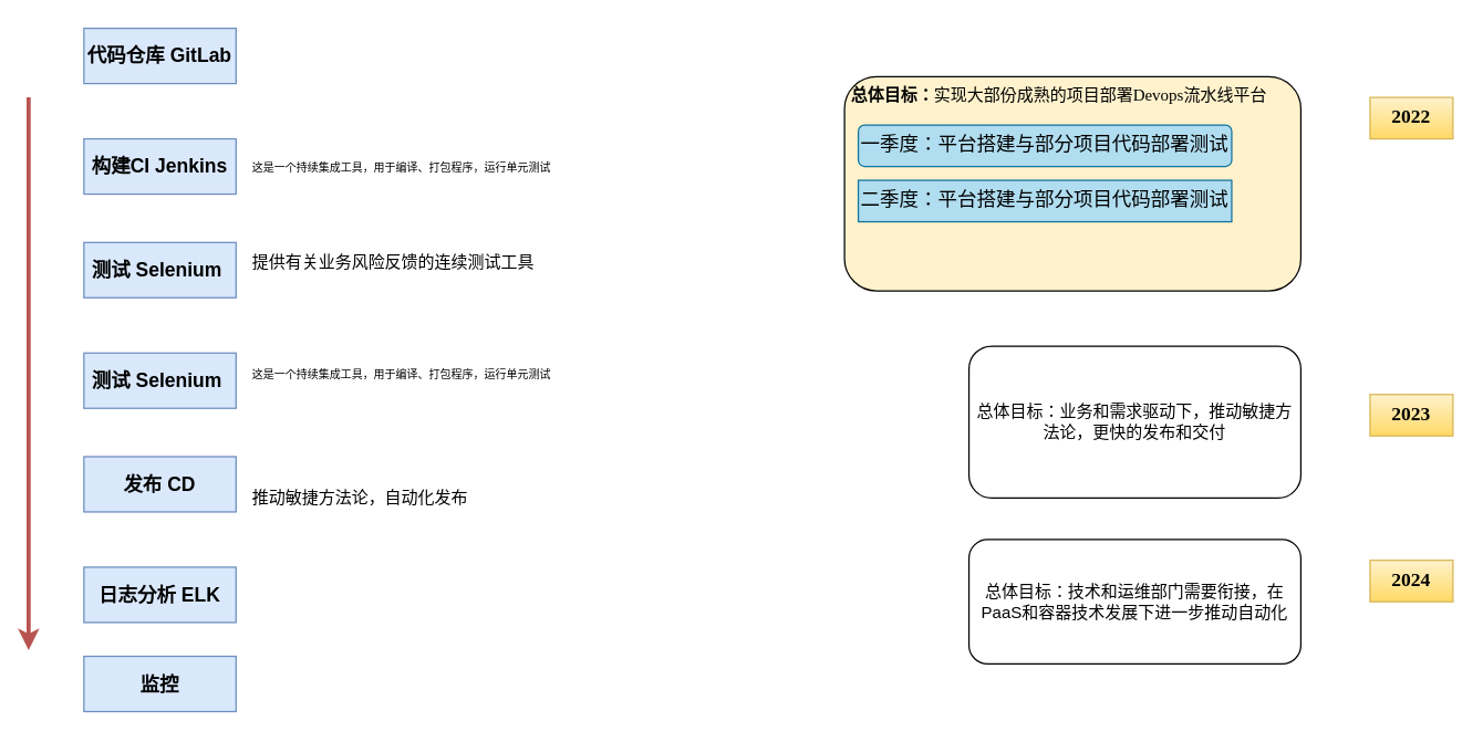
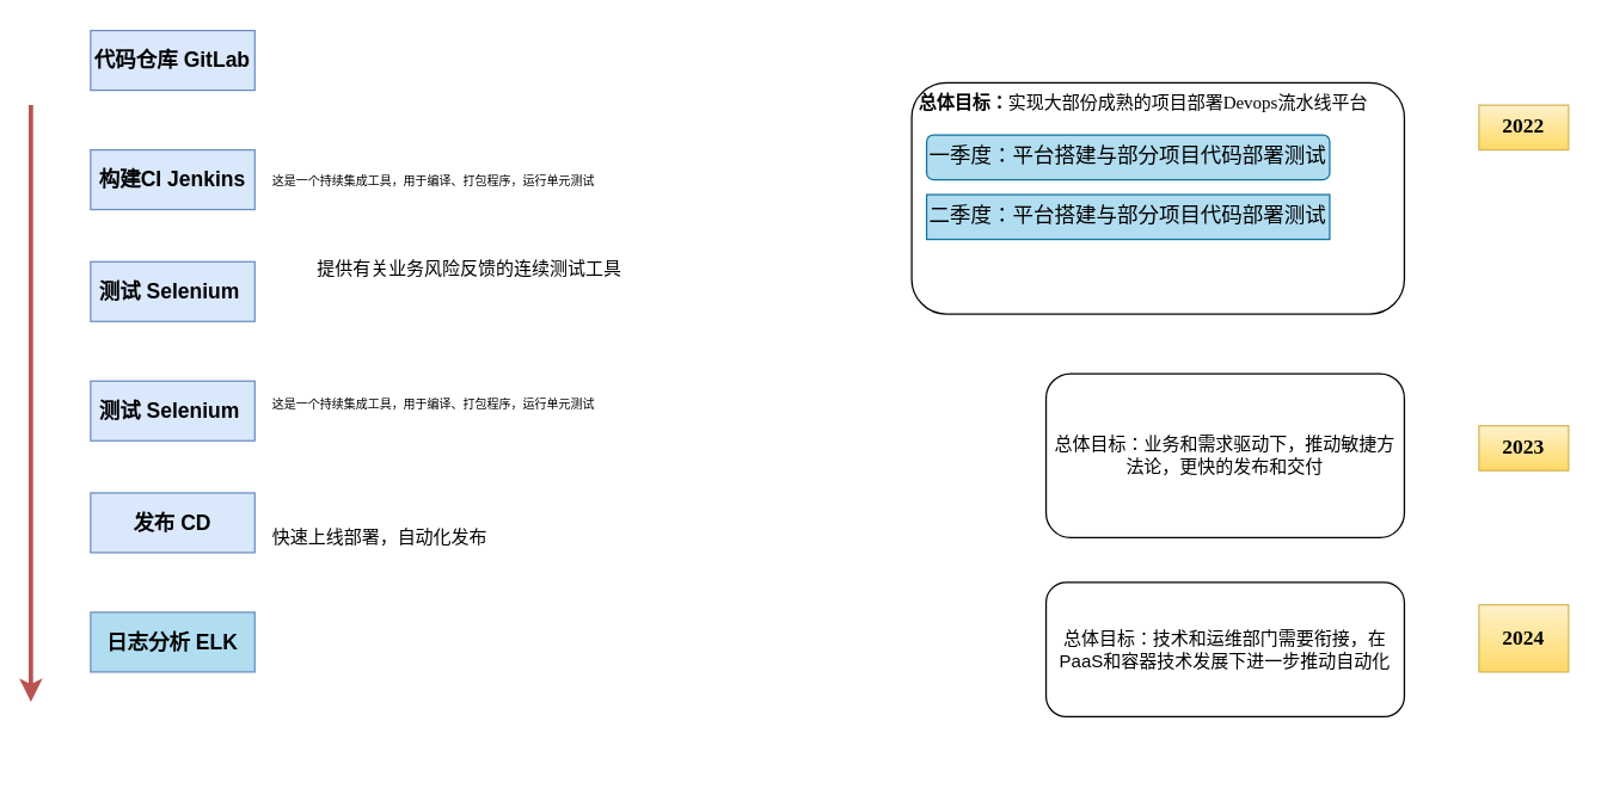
  <mxCell id="0" />
  <mxCell id="1" parent="0" />
  <mxCell id="2" value="&lt;font style=&quot;font-size: 14px&quot;&gt;&lt;b&gt;代码仓库 GitLab&lt;/b&gt;&lt;/font&gt;" style="rounded=0;whiteSpace=wrap;html=1;fillColor=#dae8fc;strokeColor=#6c8ebf;" vertex="1" parent="1"><mxGeometry x="60" y="20" width="110" height="40" as="geometry" /></mxCell>
  <mxCell id="3" value="&lt;b&gt;&lt;font style=&quot;font-size: 14px&quot;&gt;构建CI Jenkins&lt;/font&gt;&lt;/b&gt;" style="rounded=0;whiteSpace=wrap;html=1;fillColor=#dae8fc;strokeColor=#6c8ebf;" vertex="1" parent="1"><mxGeometry x="60" y="100" width="110" height="40" as="geometry" /></mxCell>
  <mxCell id="4" value="&lt;b&gt;&lt;font style=&quot;font-size: 14px&quot;&gt;发布 CD&lt;/font&gt;&lt;/b&gt;" style="rounded=0;whiteSpace=wrap;html=1;fillColor=#dae8fc;strokeColor=#6c8ebf;" vertex="1" parent="1"><mxGeometry x="60" y="330" width="110" height="40" as="geometry" /></mxCell>
  <mxCell id="5" value="" style="endArrow=classic;html=1;rounded=0;fillColor=#f8cecc;strokeColor=#b85450;strokeWidth=3;" edge="1" parent="1"><mxGeometry width="50" height="50" relative="1" as="geometry"><mxPoint x="20" y="70" as="sourcePoint" /><mxPoint x="20" y="470" as="targetPoint" /></mxGeometry></mxCell>
  <mxCell id="6" value="&lt;span style=&quot;font-family: &amp;#34;verdana&amp;#34; , &amp;#34;arial&amp;#34; , &amp;#34;helvetica&amp;#34; , sans-serif ; text-indent: 5px ; background-color: rgb(255 , 255 , 255)&quot;&gt;&lt;font style=&quot;font-size: 8px&quot;&gt;这是一个持续集成工具，用于编译、打包程序，运行单元测试&lt;/font&gt;&lt;/span&gt;" style="text;html=1;strokeColor=none;fillColor=none;align=left;verticalAlign=middle;whiteSpace=wrap;rounded=0;" vertex="1" parent="1"><mxGeometry x="180" y="105" width="220" height="30" as="geometry" /></mxCell>
- <mxCell id="7" value="&lt;span style=&quot;font-family: &amp;#34;verdana&amp;#34; , &amp;#34;arial&amp;#34; , &amp;#34;helvetica&amp;#34; , sans-serif ; text-indent: 5px ; background-color: rgb(255 , 255 , 255)&quot;&gt;&lt;font style=&quot;font-size: 12px&quot;&gt;提供有关业务风险反馈的连续测试工具&lt;/font&gt;&lt;/span&gt;" style="text;html=1;strokeColor=none;fillColor=none;align=left;verticalAlign=middle;whiteSpace=wrap;rounded=0;" vertex="1" parent="1"><mxGeometry x="180" y="175" width="220" height="30" as="geometry" /></mxCell>
+ <mxCell id="7" value="&lt;span style=&quot;font-family: &amp;#34;verdana&amp;#34; , &amp;#34;arial&amp;#34; , &amp;#34;helvetica&amp;#34; , sans-serif ; text-indent: 5px ; background-color: rgb(255 , 255 , 255)&quot;&gt;&lt;font style=&quot;font-size: 12px&quot;&gt;提供有关业务风险反馈的连续测试工具&lt;/font&gt;&lt;/span&gt;" style="text;html=1;strokeColor=none;fillColor=none;align=left;verticalAlign=middle;whiteSpace=wrap;rounded=0;" vertex="1" parent="1"><mxGeometry x="210" y="165" width="220" height="30" as="geometry" /></mxCell>
  <mxCell id="8" value="&lt;span style=&quot;font-family: &amp;#34;verdana&amp;#34; , &amp;#34;arial&amp;#34; , &amp;#34;helvetica&amp;#34; , sans-serif ; text-indent: 5px ; background-color: rgb(255 , 255 , 255)&quot;&gt;&lt;font style=&quot;font-size: 8px&quot;&gt;这是一个持续集成工具，用于编译、打包程序，运行单元测试&lt;/font&gt;&lt;/span&gt;" style="text;html=1;strokeColor=none;fillColor=none;align=left;verticalAlign=middle;whiteSpace=wrap;rounded=0;" vertex="1" parent="1"><mxGeometry x="180" y="255" width="220" height="30" as="geometry" /></mxCell>
  <mxCell id="9" value="&lt;span style=&quot;font-size: 14px&quot;&gt;&lt;b&gt;测试 Selenium&amp;nbsp;&lt;/b&gt;&lt;/span&gt;" style="rounded=0;whiteSpace=wrap;html=1;fillColor=#dae8fc;strokeColor=#6c8ebf;" vertex="1" parent="1"><mxGeometry x="60" y="175" width="110" height="40" as="geometry" /></mxCell>
  <mxCell id="10" value="&lt;span style=&quot;font-size: 14px&quot;&gt;&lt;b&gt;测试 Selenium&amp;nbsp;&lt;/b&gt;&lt;/span&gt;" style="rounded=0;whiteSpace=wrap;html=1;fillColor=#dae8fc;strokeColor=#6c8ebf;" vertex="1" parent="1"><mxGeometry x="60" y="255" width="110" height="40" as="geometry" /></mxCell>
- <mxCell id="11" value="&lt;span style=&quot;font-family: &amp;#34;verdana&amp;#34; , &amp;#34;arial&amp;#34; , &amp;#34;helvetica&amp;#34; , sans-serif ; text-indent: 5px ; background-color: rgb(255 , 255 , 255)&quot;&gt;&lt;font style=&quot;font-size: 12px&quot;&gt;推动敏捷方法论，自动化发布&lt;/font&gt;&lt;/span&gt;" style="text;html=1;strokeColor=none;fillColor=none;align=left;verticalAlign=middle;whiteSpace=wrap;rounded=0;" vertex="1" parent="1"><mxGeometry x="180" y="345" width="220" height="30" as="geometry" /></mxCell>
- <mxCell id="12" value="&lt;span style=&quot;font-size: 14px&quot;&gt;&lt;b&gt;日志分析 ELK&lt;/b&gt;&lt;/span&gt;" style="rounded=0;whiteSpace=wrap;html=1;fillColor=#dae8fc;strokeColor=#6c8ebf;" vertex="1" parent="1"><mxGeometry x="60" y="410" width="110" height="40" as="geometry" /></mxCell>
- <mxCell id="13" value="&lt;span style=&quot;font-size: 14px&quot;&gt;&lt;b&gt;监控&lt;/b&gt;&lt;/span&gt;" style="rounded=0;whiteSpace=wrap;html=1;fillColor=#dae8fc;strokeColor=#6c8ebf;" vertex="1" parent="1"><mxGeometry x="60" y="474.5" width="110" height="40" as="geometry" /></mxCell>
- <mxCell id="14" value="&lt;b&gt;&amp;nbsp;总体目标：&lt;/b&gt;实现大部份成熟的项目部署Devops流水线平台" style="rounded=1;whiteSpace=wrap;html=1;fontFamily=Verdana;fontSize=12;align=left;horizontal=1;verticalAlign=top;fillColor=#fff2cc;" vertex="1" parent="1"><mxGeometry x="610" y="55" width="330" height="155" as="geometry" /></mxCell>
+ <mxCell id="11" value="&lt;span style=&quot;font-family: &amp;#34;verdana&amp;#34; , &amp;#34;arial&amp;#34; , &amp;#34;helvetica&amp;#34; , sans-serif ; text-indent: 5px ; background-color: rgb(255 , 255 , 255)&quot;&gt;&lt;font style=&quot;font-size: 12px&quot;&gt;快速上线部署，自动化发布&lt;/font&gt;&lt;/span&gt;" style="text;html=1;strokeColor=none;fillColor=none;align=left;verticalAlign=middle;whiteSpace=wrap;rounded=0;" vertex="1" parent="1"><mxGeometry x="180" y="345" width="220" height="30" as="geometry" /></mxCell>
+ <mxCell id="12" value="&lt;span style=&quot;font-size: 14px&quot;&gt;&lt;b&gt;日志分析 ELK&lt;/b&gt;&lt;/span&gt;" style="rounded=0;whiteSpace=wrap;html=1;fillColor=#b1ddf0;strokeColor=#6c8ebf;" vertex="1" parent="1"><mxGeometry x="60" y="410" width="110" height="40" as="geometry" /></mxCell>
+ <mxCell id="14" value="&lt;b&gt;&amp;nbsp;总体目标：&lt;/b&gt;实现大部份成熟的项目部署Devops流水线平台" style="rounded=1;whiteSpace=wrap;html=1;fontFamily=Verdana;fontSize=12;align=left;horizontal=1;verticalAlign=top;" vertex="1" parent="1"><mxGeometry x="610" y="55" width="330" height="155" as="geometry" /></mxCell>
  <mxCell id="15" value="总体目标：&lt;span style=&quot;font-family: &amp;#34;verdana&amp;#34; , &amp;#34;arial&amp;#34; , &amp;#34;helvetica&amp;#34; , sans-serif ; text-align: left ; text-indent: 5px ; background-color: rgb(255 , 255 , 255)&quot;&gt;&lt;font style=&quot;font-size: 12px&quot;&gt;业务和需求驱动下，推动敏捷方法论，更快的发布和交付&lt;/font&gt;&lt;/span&gt;" style="rounded=1;whiteSpace=wrap;html=1;fontFamily=Verdana;fontSize=12;" vertex="1" parent="1"><mxGeometry x="700" y="250" width="240" height="110" as="geometry" /></mxCell>
  <mxCell id="16" value="&lt;span style=&quot;font-family: &amp;#34;verdana&amp;#34; , &amp;#34;arial&amp;#34; , &amp;#34;helvetica&amp;#34; , sans-serif ; text-align: left ; text-indent: 5px ; background-color: rgb(255 , 255 , 255)&quot;&gt;&lt;font style=&quot;font-size: 12px&quot;&gt;总体目标：技术和运维部门需要衔接，在PaaS和容器技术发展下进一步推动自动化&lt;/font&gt;&lt;/span&gt;" style="rounded=1;whiteSpace=wrap;html=1;fontFamily=Verdana;fontSize=12;" vertex="1" parent="1"><mxGeometry x="700" y="390" width="240" height="90" as="geometry" /></mxCell>
  <mxCell id="17" value="&lt;font style=&quot;font-size: 14px&quot;&gt;&lt;b&gt;2022&lt;/b&gt;&lt;/font&gt;" style="text;html=1;strokeColor=#d6b656;fillColor=#fff2cc;align=center;verticalAlign=middle;whiteSpace=wrap;rounded=0;fontFamily=Verdana;fontSize=12;gradientColor=#ffd966;" vertex="1" parent="1"><mxGeometry x="990" y="70" width="60" height="30" as="geometry" /></mxCell>
  <mxCell id="18" value="&lt;font style=&quot;font-size: 14px&quot;&gt;&lt;b&gt;2023&lt;/b&gt;&lt;/font&gt;" style="text;html=1;strokeColor=#d6b656;fillColor=#fff2cc;align=center;verticalAlign=middle;whiteSpace=wrap;rounded=0;fontFamily=Verdana;fontSize=12;gradientColor=#ffd966;" vertex="1" parent="1"><mxGeometry x="990" y="285" width="60" height="30" as="geometry" /></mxCell>
- <mxCell id="19" value="&lt;font style=&quot;font-size: 14px&quot;&gt;&lt;b&gt;2024&lt;/b&gt;&lt;/font&gt;" style="text;html=1;strokeColor=#d6b656;fillColor=#fff2cc;align=center;verticalAlign=middle;whiteSpace=wrap;rounded=0;fontFamily=Verdana;fontSize=12;gradientColor=#ffd966;" vertex="1" parent="1"><mxGeometry x="990" y="405" width="60" height="30" as="geometry" /></mxCell>
+ <mxCell id="19" value="&lt;font style=&quot;font-size: 14px&quot;&gt;&lt;b&gt;2024&lt;/b&gt;&lt;/font&gt;" style="text;html=1;strokeColor=#d6b656;fillColor=#fff2cc;align=center;verticalAlign=middle;whiteSpace=wrap;rounded=0;fontFamily=Verdana;fontSize=12;gradientColor=#ffd966;" vertex="1" parent="1"><mxGeometry x="990" y="405" width="60" height="45" as="geometry" /></mxCell>
  <mxCell id="20" value="一季度：平台搭建与部分项目代码部署测试" style="whiteSpace=wrap;html=1;fontFamily=Verdana;fontSize=14;fillColor=#b1ddf0;strokeColor=#10739e;rounded=1;" vertex="1" parent="1"><mxGeometry x="620" y="90" width="270" height="30" as="geometry" /></mxCell>
  <mxCell id="21" value="二季度：平台搭建与部分项目代码部署测试" style="rounded=0;whiteSpace=wrap;html=1;fontFamily=Verdana;fontSize=14;fillColor=#b1ddf0;strokeColor=#10739e;" vertex="1" parent="1"><mxGeometry x="620" y="130" width="270" height="30" as="geometry" /></mxCell>
